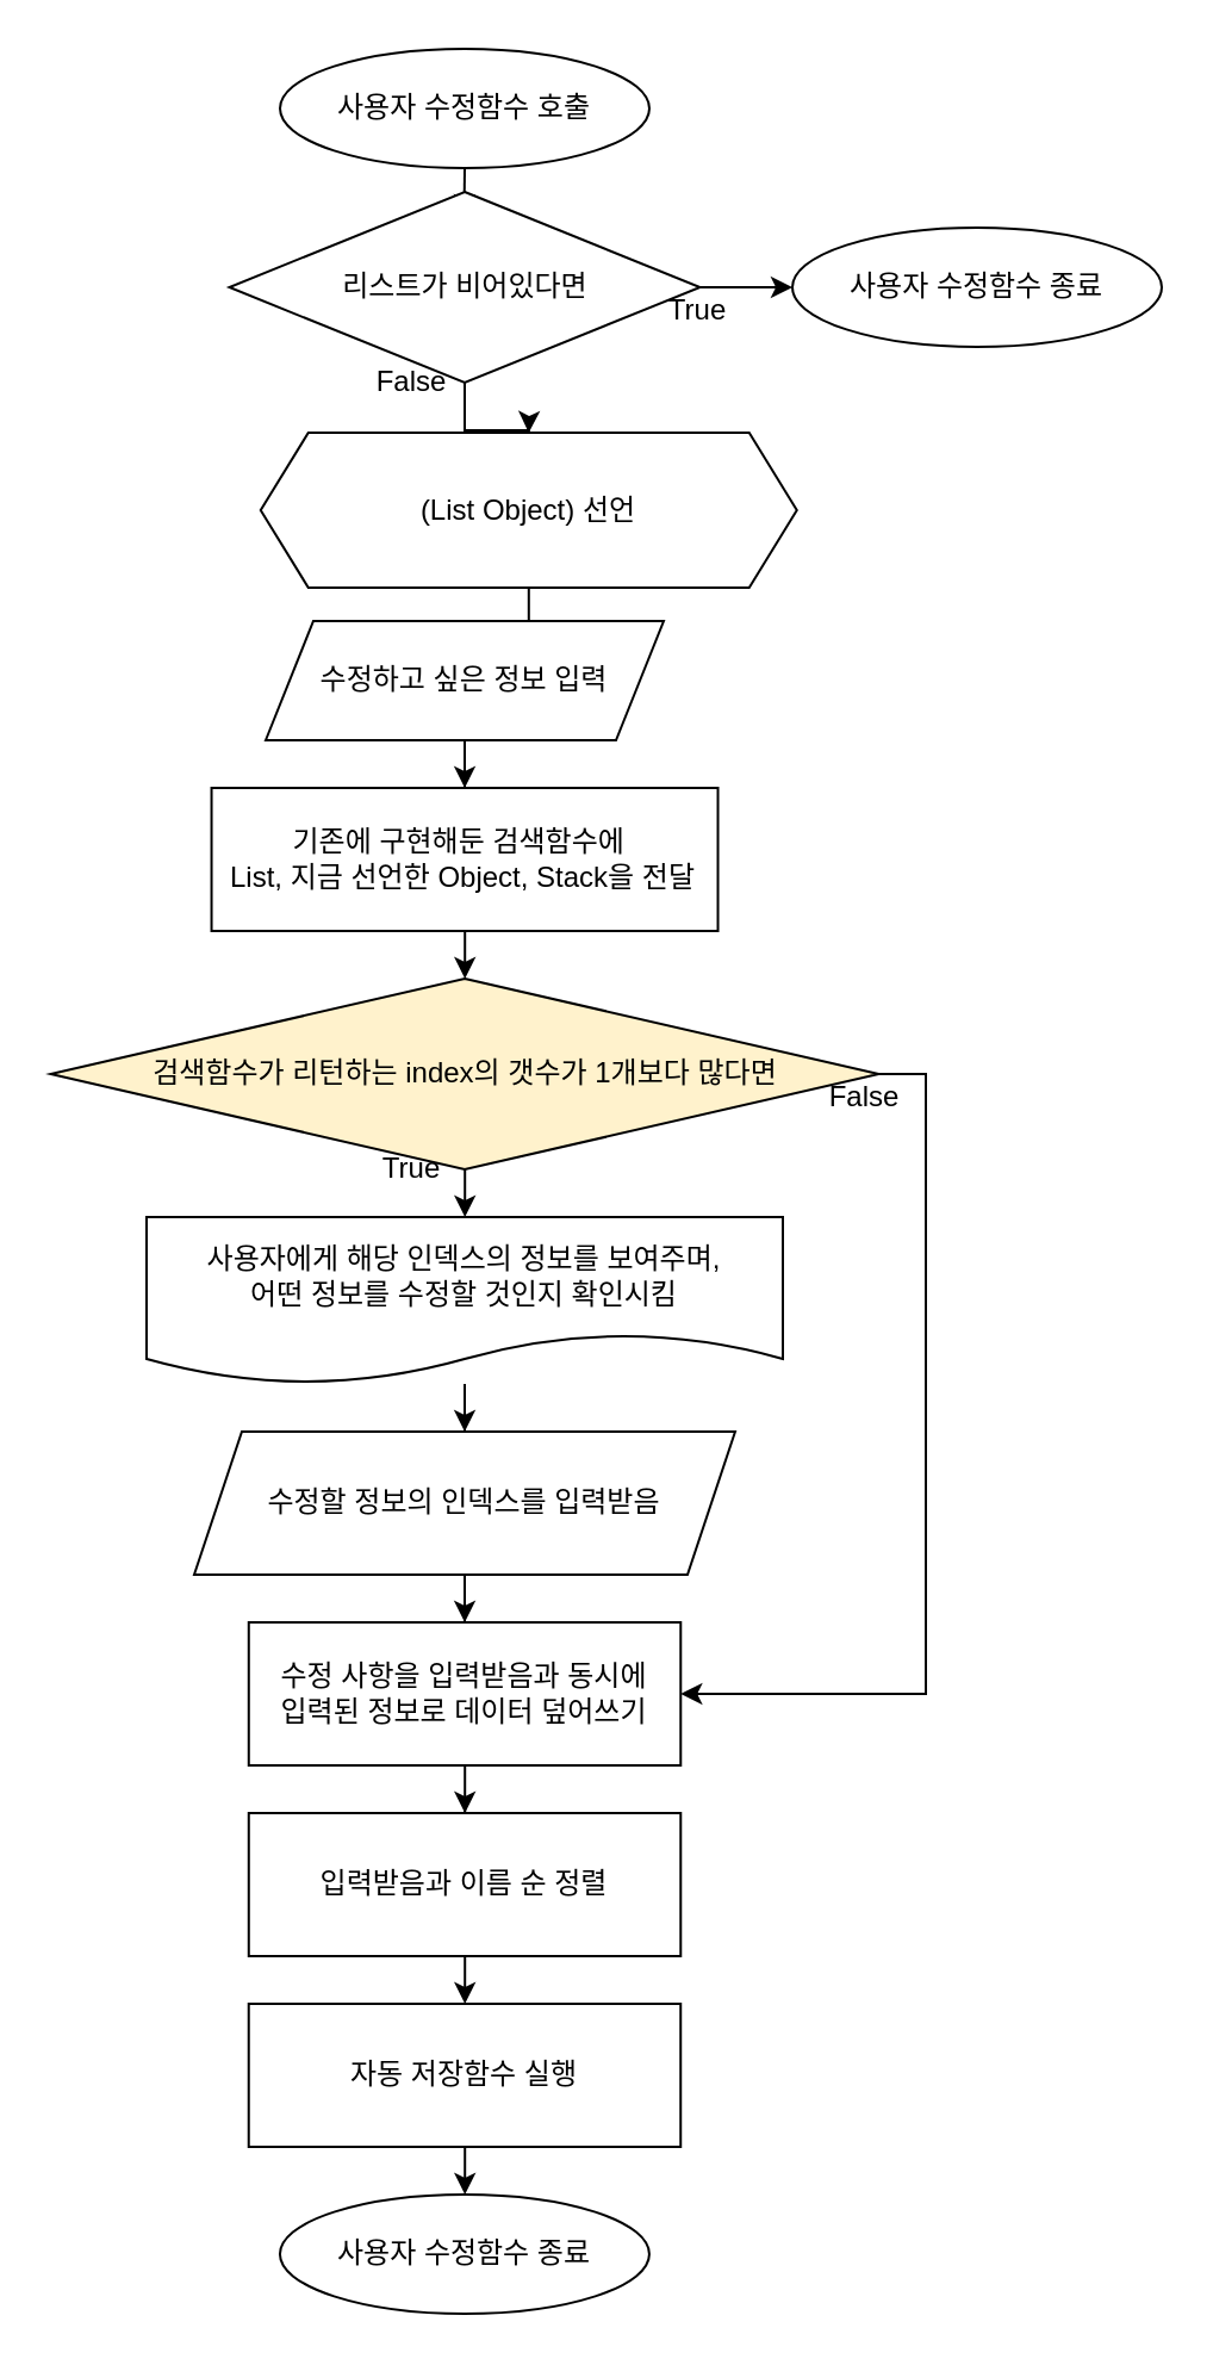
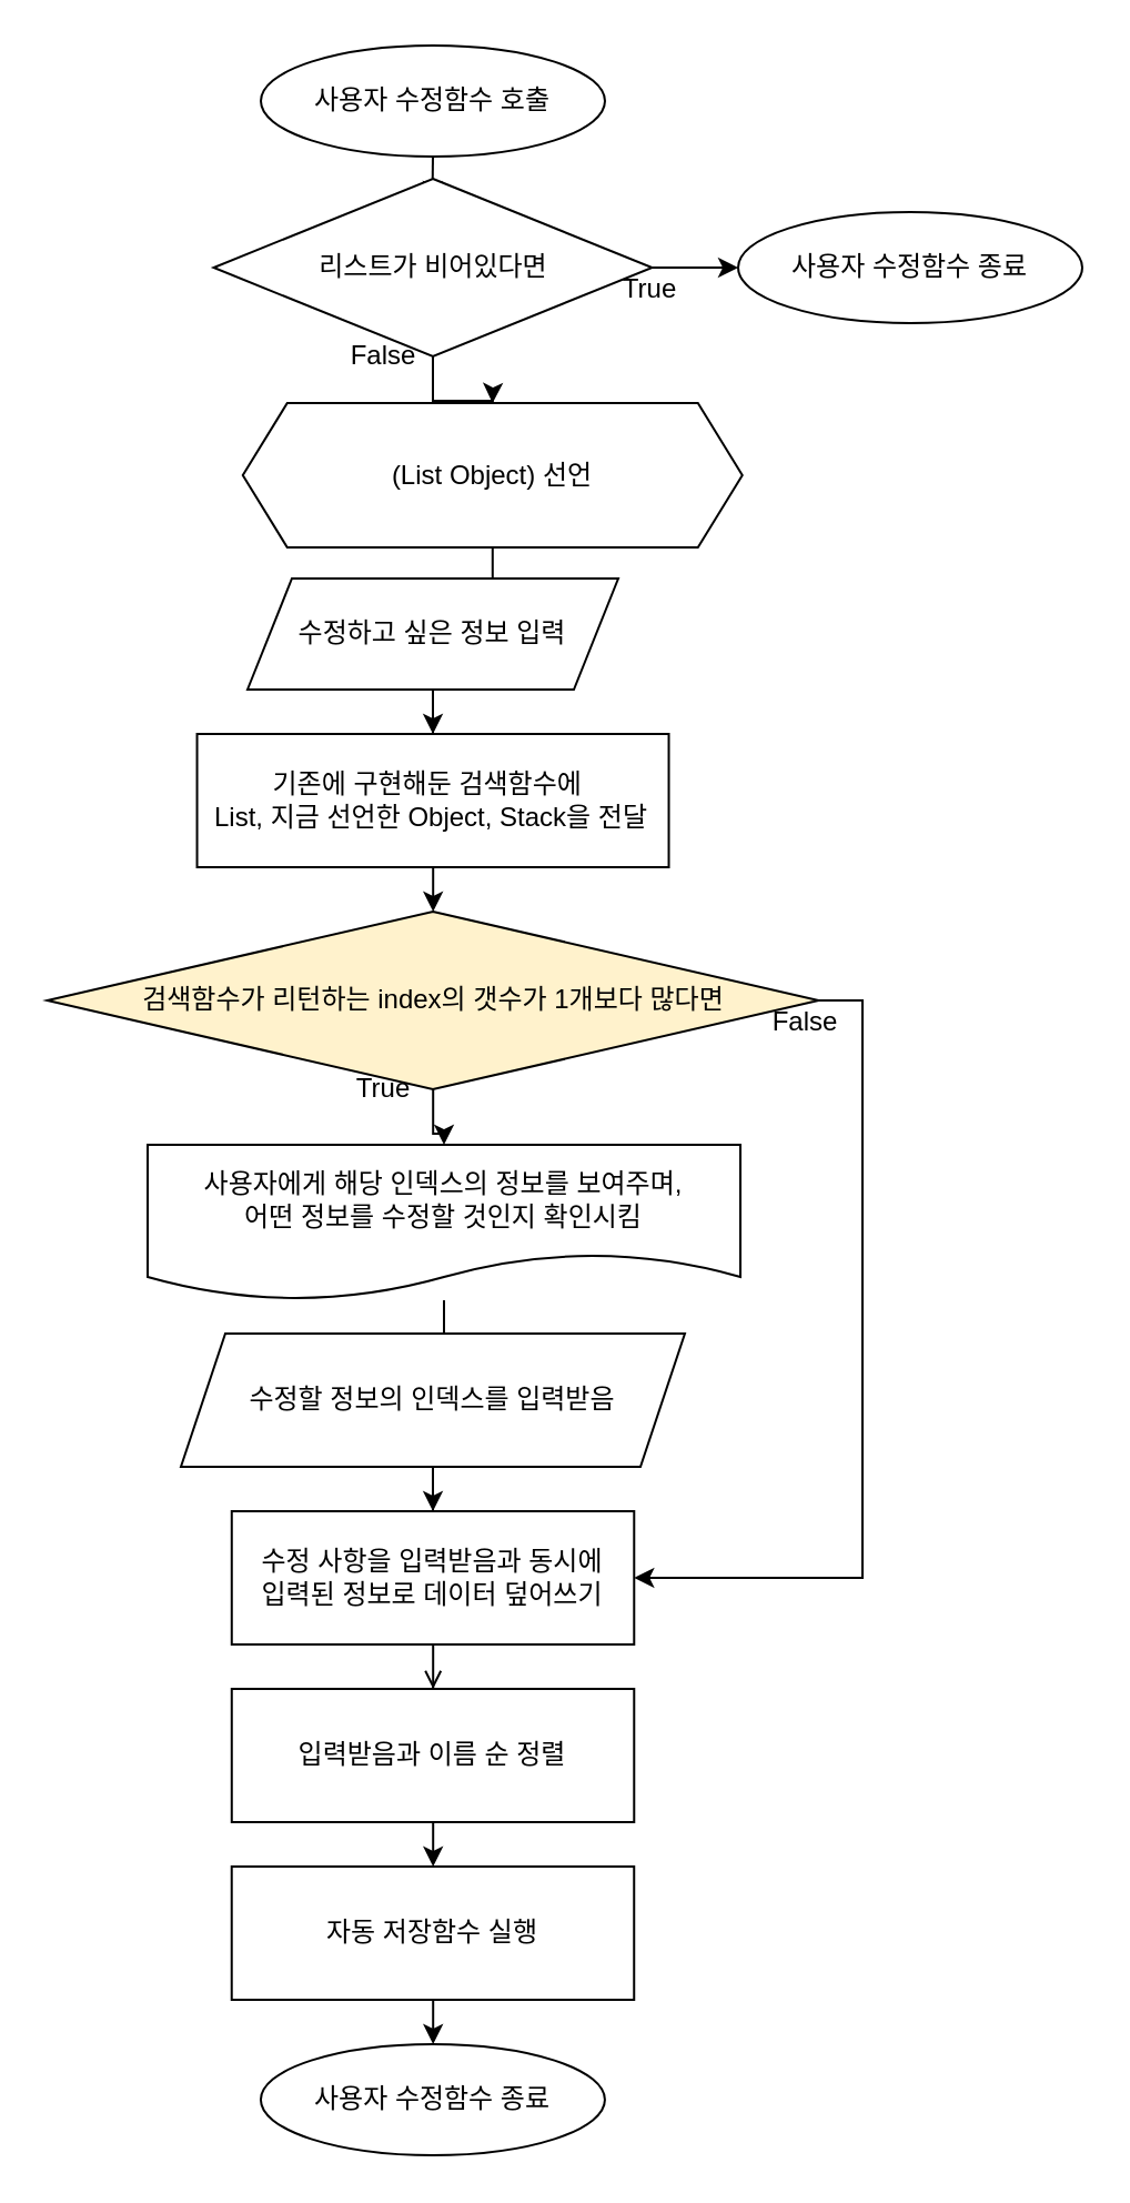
  <mxCell id="0" />
  <mxCell id="1" parent="0" />
  <mxCell id="2" style="edgeStyle=orthogonalEdgeStyle;rounded=0;orthogonalLoop=1;jettySize=auto;html=1;exitX=0.5;exitY=1;exitDx=0;exitDy=0;entryX=0.5;entryY=0;entryDx=0;entryDy=0;" parent="1" source="3" edge="1"><mxGeometry relative="1" as="geometry"><mxPoint x="194.25" y="90" as="targetPoint" /></mxGeometry></mxCell>
  <mxCell id="3" value="사용자 수정함수 호출" style="ellipse;whiteSpace=wrap;html=1;" parent="1" vertex="1"><mxGeometry x="117" y="20" width="155" height="50" as="geometry" /></mxCell>
  <mxCell id="4" style="edgeStyle=orthogonalEdgeStyle;rounded=0;orthogonalLoop=1;jettySize=auto;html=1;entryX=0.5;entryY=0;entryDx=0;entryDy=0;" parent="1" source="5" target="7" edge="1"><mxGeometry relative="1" as="geometry" /></mxCell>
  <mxCell id="5" value="(List Object) 선언" style="shape=hexagon;perimeter=hexagonPerimeter2;whiteSpace=wrap;html=1;fixedSize=1;" parent="1" vertex="1"><mxGeometry x="108.88" y="181" width="225" height="65" as="geometry" /></mxCell>
  <mxCell id="6" style="edgeStyle=orthogonalEdgeStyle;rounded=0;orthogonalLoop=1;jettySize=auto;html=1;entryX=0.5;entryY=0;entryDx=0;entryDy=0;" parent="1" source="7" target="15" edge="1"><mxGeometry relative="1" as="geometry" /></mxCell>
  <mxCell id="7" value="수정하고 싶은 정보 입력" style="shape=parallelogram;perimeter=parallelogramPerimeter;whiteSpace=wrap;html=1;fixedSize=1;" parent="1" vertex="1"><mxGeometry x="110.99" y="260" width="167" height="50" as="geometry" /></mxCell>
  <mxCell id="8" style="edgeStyle=orthogonalEdgeStyle;rounded=0;orthogonalLoop=1;jettySize=auto;html=1;entryX=0.5;entryY=0;entryDx=0;entryDy=0;" parent="1" source="10" target="5" edge="1"><mxGeometry relative="1" as="geometry" /></mxCell>
  <mxCell id="9" style="edgeStyle=orthogonalEdgeStyle;rounded=0;orthogonalLoop=1;jettySize=auto;html=1;entryX=0;entryY=0.5;entryDx=0;entryDy=0;" parent="1" source="10" target="11" edge="1"><mxGeometry relative="1" as="geometry"><mxPoint x="332" y="130" as="targetPoint" /></mxGeometry></mxCell>
  <mxCell id="10" value="리스트가 비어있다면" style="rhombus;whiteSpace=wrap;html=1;" parent="1" vertex="1"><mxGeometry x="95.74" y="80" width="197.51" height="80" as="geometry" /></mxCell>
  <mxCell id="11" value="사용자 수정함수 종료" style="ellipse;whiteSpace=wrap;html=1;" parent="1" vertex="1"><mxGeometry x="332" y="95" width="155" height="50" as="geometry" /></mxCell>
  <mxCell id="12" value="True" style="text;html=1;align=center;verticalAlign=middle;resizable=0;points=[];autosize=1;" parent="1" vertex="1"><mxGeometry x="272" y="120" width="40" height="20" as="geometry" /></mxCell>
  <mxCell id="13" value="False" style="text;html=1;align=center;verticalAlign=middle;resizable=0;points=[];autosize=1;" parent="1" vertex="1"><mxGeometry x="152" y="150" width="40" height="20" as="geometry" /></mxCell>
  <mxCell id="14" style="edgeStyle=orthogonalEdgeStyle;rounded=0;orthogonalLoop=1;jettySize=auto;html=1;entryX=0.5;entryY=0;entryDx=0;entryDy=0;" parent="1" source="15" target="18" edge="1"><mxGeometry relative="1" as="geometry" /></mxCell>
  <mxCell id="15" value="기존에 구현해둔 검색함수에&amp;nbsp;&lt;br&gt;List, 지금 선언한 Object, Stack을 전달" style="rounded=0;whiteSpace=wrap;html=1;" parent="1" vertex="1"><mxGeometry x="88.27" y="330" width="212.49" height="60" as="geometry" /></mxCell>
  <mxCell id="16" value="" style="edgeStyle=orthogonalEdgeStyle;rounded=0;orthogonalLoop=1;jettySize=auto;html=1;" parent="1" source="18" target="20" edge="1"><mxGeometry relative="1" as="geometry" /></mxCell>
  <mxCell id="17" style="edgeStyle=orthogonalEdgeStyle;rounded=0;orthogonalLoop=1;jettySize=auto;html=1;entryX=1;entryY=0.5;entryDx=0;entryDy=0;exitX=1;exitY=0.5;exitDx=0;exitDy=0;" parent="1" source="18" target="24" edge="1"><mxGeometry relative="1" as="geometry"><Array as="points"><mxPoint x="388" y="450" /><mxPoint x="388" y="710" /></Array></mxGeometry></mxCell>
  <mxCell id="18" value="&lt;span&gt;검색함수가 리턴하는 index의 갯수가 1개보다 많다면&lt;/span&gt;" style="rhombus;whiteSpace=wrap;html=1;fillColor=#fff2cc;" parent="1" vertex="1"><mxGeometry x="20.76" y="410" width="347.5" height="80" as="geometry" /></mxCell>
  <mxCell id="19" value="" style="edgeStyle=orthogonalEdgeStyle;rounded=0;orthogonalLoop=1;jettySize=auto;html=1;" parent="1" source="20" target="22" edge="1"><mxGeometry relative="1" as="geometry" /></mxCell>
- <mxCell id="20" value="사용자에게 해당 인덱스의 정보를 보여주며,&lt;br&gt;어떤 정보를 수정할 것인지 확인시킴" style="shape=document;whiteSpace=wrap;html=1;boundedLbl=1;" parent="1" vertex="1"><mxGeometry x="61" y="510" width="267" height="70" as="geometry" /></mxCell>
+ <mxCell id="20" value="사용자에게 해당 인덱스의 정보를 보여주며,&lt;br&gt;어떤 정보를 수정할 것인지 확인시킴" style="shape=document;whiteSpace=wrap;html=1;boundedLbl=1;" parent="1" vertex="1"><mxGeometry x="66" y="515" width="267" height="70" as="geometry" /></mxCell>
  <mxCell id="21" style="edgeStyle=orthogonalEdgeStyle;rounded=0;orthogonalLoop=1;jettySize=auto;html=1;entryX=0.5;entryY=0;entryDx=0;entryDy=0;" parent="1" source="22" target="24" edge="1"><mxGeometry relative="1" as="geometry" /></mxCell>
  <mxCell id="22" value="수정할 정보의 인덱스를 입력받음" style="shape=parallelogram;perimeter=parallelogramPerimeter;whiteSpace=wrap;html=1;fixedSize=1;" parent="1" vertex="1"><mxGeometry x="80.99" y="600" width="227" height="60" as="geometry" /></mxCell>
- <mxCell id="23" value="" style="edgeStyle=orthogonalEdgeStyle;rounded=0;orthogonalLoop=1;jettySize=auto;html=1;" parent="1" source="24" target="31" edge="1"><mxGeometry relative="1" as="geometry" /></mxCell>
+ <mxCell id="23" value="" style="edgeStyle=orthogonalEdgeStyle;rounded=0;orthogonalLoop=1;jettySize=auto;html=1;endArrow=open;" parent="1" source="24" target="31" edge="1"><mxGeometry relative="1" as="geometry" /></mxCell>
  <mxCell id="24" value="수정 사항을 입력받음과 동시에&lt;br&gt;입력된 정보로 데이터 덮어쓰기" style="whiteSpace=wrap;html=1;rounded=0;" parent="1" vertex="1"><mxGeometry x="103.89" y="680" width="181.25" height="60" as="geometry" /></mxCell>
  <mxCell id="25" value="" style="edgeStyle=orthogonalEdgeStyle;rounded=0;orthogonalLoop=1;jettySize=auto;html=1;" parent="1" source="26" target="27" edge="1"><mxGeometry relative="1" as="geometry" /></mxCell>
  <mxCell id="26" value="자동 저장함수 실행" style="whiteSpace=wrap;html=1;rounded=0;" parent="1" vertex="1"><mxGeometry x="103.87" y="840" width="181.25" height="60" as="geometry" /></mxCell>
  <mxCell id="27" value="사용자 수정함수 종료" style="ellipse;whiteSpace=wrap;html=1;" parent="1" vertex="1"><mxGeometry x="116.97" y="920" width="155" height="50" as="geometry" /></mxCell>
  <mxCell id="28" value="True" style="text;html=1;align=center;verticalAlign=middle;resizable=0;points=[];autosize=1;" parent="1" vertex="1"><mxGeometry x="152" y="480" width="40" height="20" as="geometry" /></mxCell>
  <mxCell id="29" value="False" style="text;html=1;align=center;verticalAlign=middle;resizable=0;points=[];autosize=1;" parent="1" vertex="1"><mxGeometry x="342" y="450" width="40" height="20" as="geometry" /></mxCell>
  <mxCell id="30" style="edgeStyle=orthogonalEdgeStyle;rounded=0;orthogonalLoop=1;jettySize=auto;html=1;entryX=0.5;entryY=0;entryDx=0;entryDy=0;" parent="1" source="31" target="26" edge="1"><mxGeometry relative="1" as="geometry" /></mxCell>
  <mxCell id="31" value="입력받음과 이름 순 정렬" style="whiteSpace=wrap;html=1;rounded=0;" parent="1" vertex="1"><mxGeometry x="103.89" y="760" width="181.25" height="60" as="geometry" /></mxCell>
